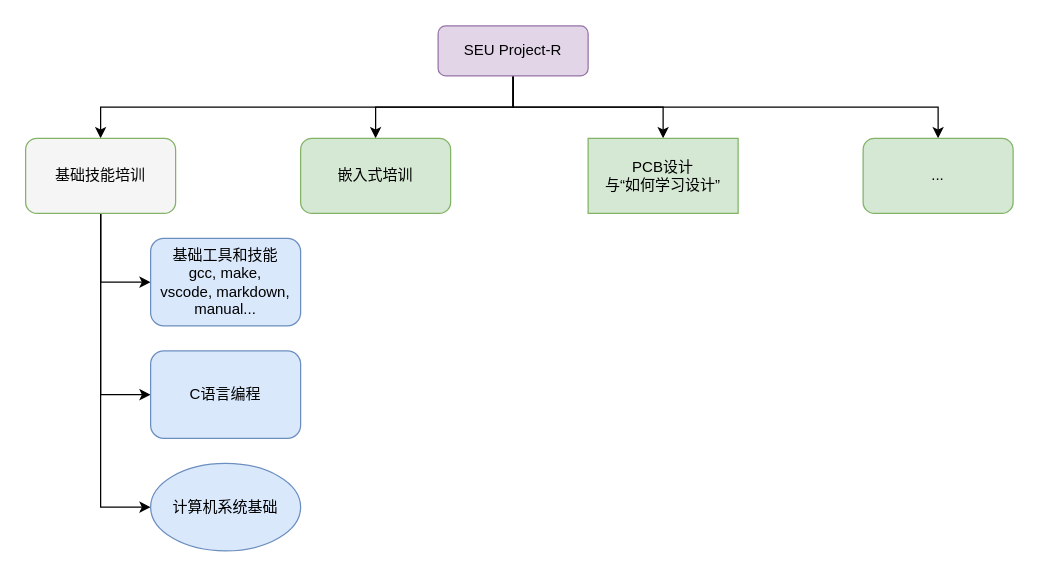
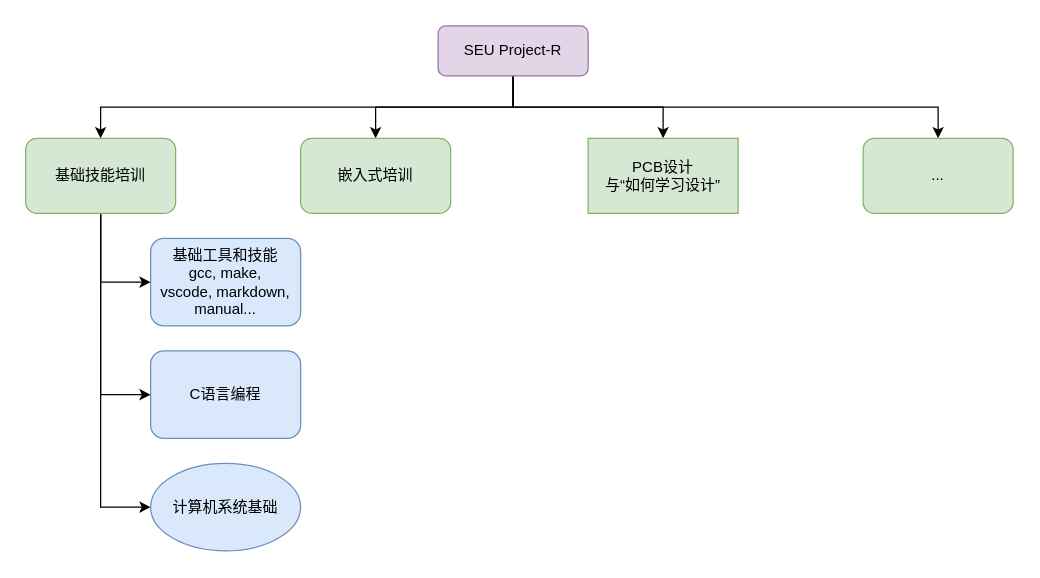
  <mxCell id="0" />
  <mxCell id="1" parent="0" />
  <mxCell id="2" style="edgeStyle=orthogonalEdgeStyle;rounded=0;orthogonalLoop=1;jettySize=auto;html=1;exitX=0.5;exitY=1;exitDx=0;exitDy=0;entryX=0.5;entryY=0;entryDx=0;entryDy=0;" edge="1" parent="1" source="6" target="11"><mxGeometry relative="1" as="geometry" /></mxCell>
  <mxCell id="3" style="edgeStyle=orthogonalEdgeStyle;rounded=0;orthogonalLoop=1;jettySize=auto;html=1;exitX=0.5;exitY=1;exitDx=0;exitDy=0;entryX=0.5;entryY=0;entryDx=0;entryDy=0;" edge="1" parent="1" source="6" target="12"><mxGeometry relative="1" as="geometry" /></mxCell>
  <mxCell id="4" style="edgeStyle=orthogonalEdgeStyle;rounded=0;orthogonalLoop=1;jettySize=auto;html=1;exitX=0.5;exitY=1;exitDx=0;exitDy=0;entryX=0.5;entryY=0;entryDx=0;entryDy=0;" edge="1" parent="1" source="6" target="16"><mxGeometry relative="1" as="geometry" /></mxCell>
  <mxCell id="5" style="edgeStyle=orthogonalEdgeStyle;rounded=0;orthogonalLoop=1;jettySize=auto;html=1;exitX=0.5;exitY=1;exitDx=0;exitDy=0;entryX=0.5;entryY=0;entryDx=0;entryDy=0;" edge="1" parent="1" source="6" target="10"><mxGeometry relative="1" as="geometry" /></mxCell>
  <mxCell id="6" value="SEU Project-R" style="rounded=1;whiteSpace=wrap;html=1;fillColor=#e1d5e7;strokeColor=#9673a6;" vertex="1" parent="1"><mxGeometry x="350" y="20" width="120" height="40" as="geometry" /></mxCell>
  <mxCell id="7" style="edgeStyle=orthogonalEdgeStyle;rounded=0;orthogonalLoop=1;jettySize=auto;html=1;exitX=0.5;exitY=1;exitDx=0;exitDy=0;entryX=0;entryY=0.5;entryDx=0;entryDy=0;" edge="1" parent="1" source="10" target="14"><mxGeometry relative="1" as="geometry" /></mxCell>
  <mxCell id="8" style="edgeStyle=orthogonalEdgeStyle;rounded=0;orthogonalLoop=1;jettySize=auto;html=1;exitX=0.5;exitY=1;exitDx=0;exitDy=0;entryX=0;entryY=0.5;entryDx=0;entryDy=0;" edge="1" parent="1" source="10" target="13"><mxGeometry relative="1" as="geometry" /></mxCell>
  <mxCell id="9" style="edgeStyle=orthogonalEdgeStyle;rounded=0;orthogonalLoop=1;jettySize=auto;html=1;exitX=0.5;exitY=1;exitDx=0;exitDy=0;entryX=0;entryY=0.5;entryDx=0;entryDy=0;" edge="1" parent="1" source="10" target="15"><mxGeometry relative="1" as="geometry" /></mxCell>
- <mxCell id="10" value="基础技能培训" style="rounded=1;whiteSpace=wrap;html=1;fillColor=#f5f5f5;strokeColor=#82b366;" vertex="1" parent="1"><mxGeometry x="20" y="110" width="120" height="60" as="geometry" /></mxCell>
+ <mxCell id="10" value="基础技能培训" style="rounded=1;whiteSpace=wrap;html=1;fillColor=#d5e8d4;strokeColor=#82b366;" vertex="1" parent="1"><mxGeometry x="20" y="110" width="120" height="60" as="geometry" /></mxCell>
  <mxCell id="11" value="嵌入式培训" style="rounded=1;whiteSpace=wrap;html=1;fillColor=#d5e8d4;strokeColor=#82b366;" vertex="1" parent="1"><mxGeometry x="240" y="110" width="120" height="60" as="geometry" /></mxCell>
  <mxCell id="12" value="PCB设计&lt;br&gt;与“如何学习设计”" style="whiteSpace=wrap;html=1;fillColor=#d5e8d4;strokeColor=#82b366;rounded=0;" vertex="1" parent="1"><mxGeometry x="470" y="110" width="120" height="60" as="geometry" /></mxCell>
  <mxCell id="13" value="C语言编程" style="rounded=1;whiteSpace=wrap;html=1;fillColor=#dae8fc;strokeColor=#6c8ebf;" vertex="1" parent="1"><mxGeometry x="120" y="280" width="120" height="70" as="geometry" /></mxCell>
  <mxCell id="14" value="基础工具和技能&lt;br&gt;gcc, make,&lt;br&gt;vscode, markdown,&lt;br&gt;manual..." style="rounded=1;whiteSpace=wrap;html=1;fillColor=#dae8fc;strokeColor=#6c8ebf;" vertex="1" parent="1"><mxGeometry x="120" y="190" width="120" height="70" as="geometry" /></mxCell>
  <mxCell id="15" value="计算机系统基础" style="ellipse;whiteSpace=wrap;html=1;fillColor=#dae8fc;strokeColor=#6c8ebf;" vertex="1" parent="1"><mxGeometry x="120" y="370" width="120" height="70" as="geometry" /></mxCell>
  <mxCell id="16" value="..." style="rounded=1;whiteSpace=wrap;html=1;fillColor=#d5e8d4;strokeColor=#82b366;" vertex="1" parent="1"><mxGeometry x="690" y="110" width="120" height="60" as="geometry" /></mxCell>
